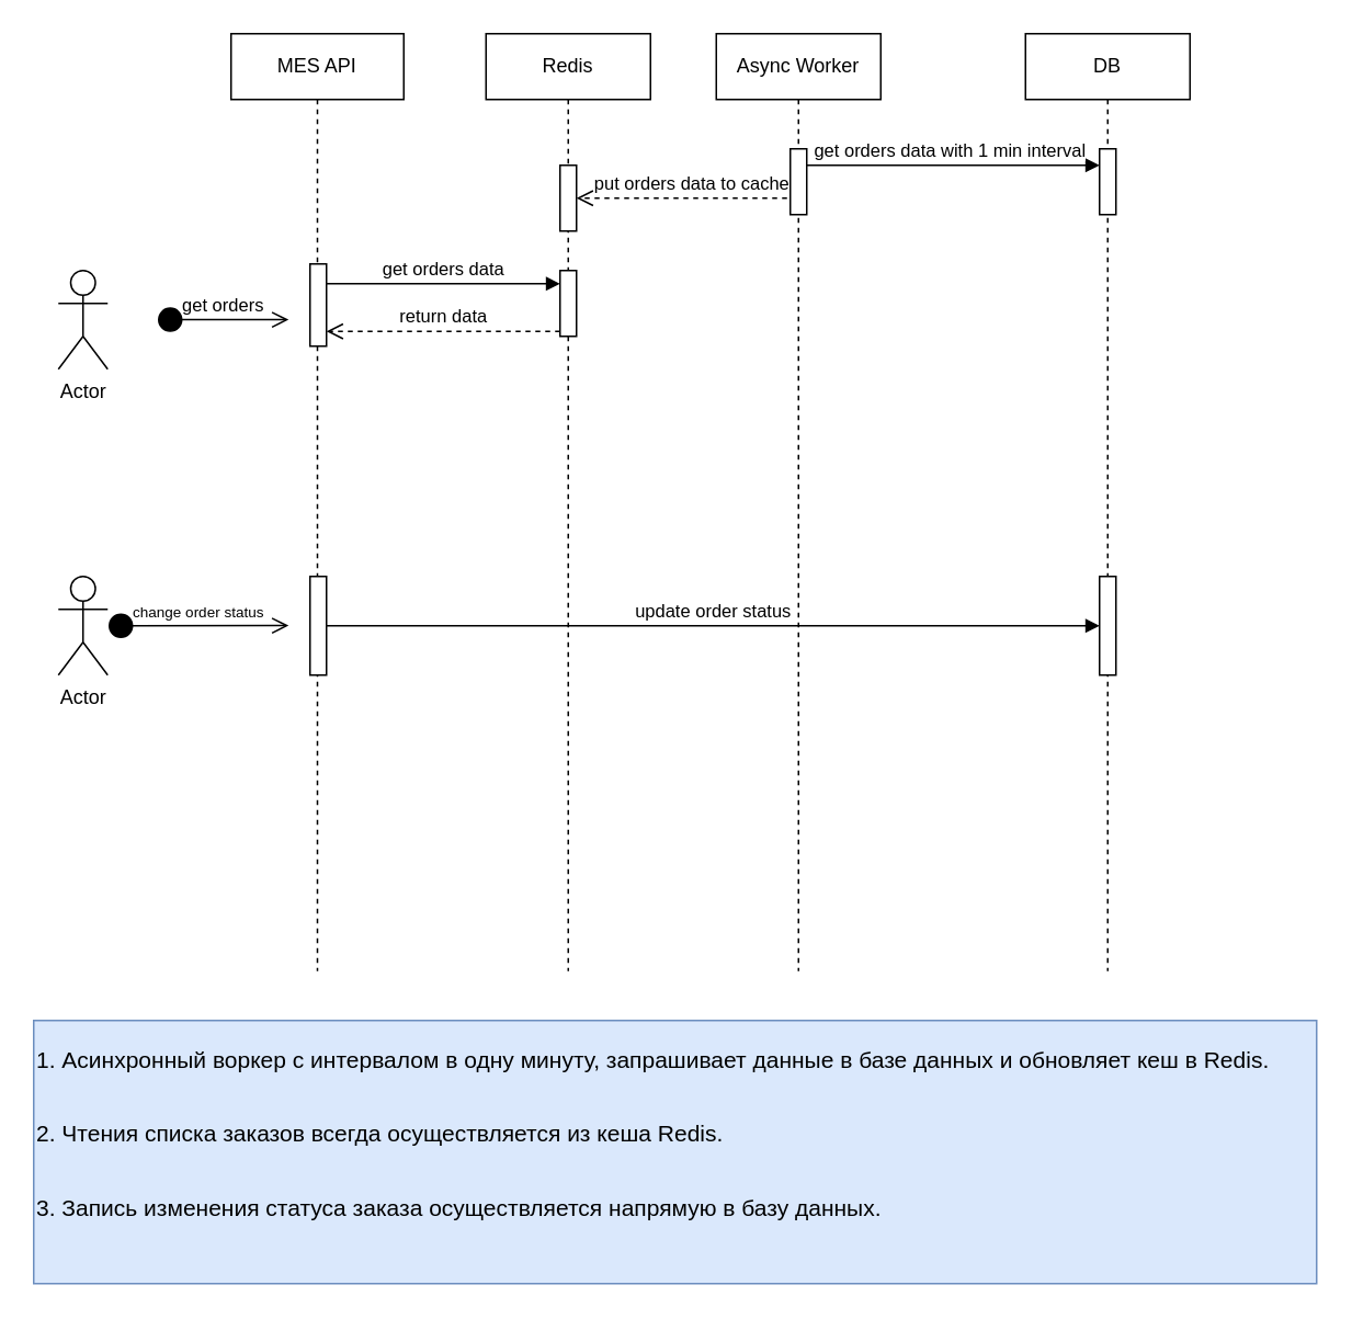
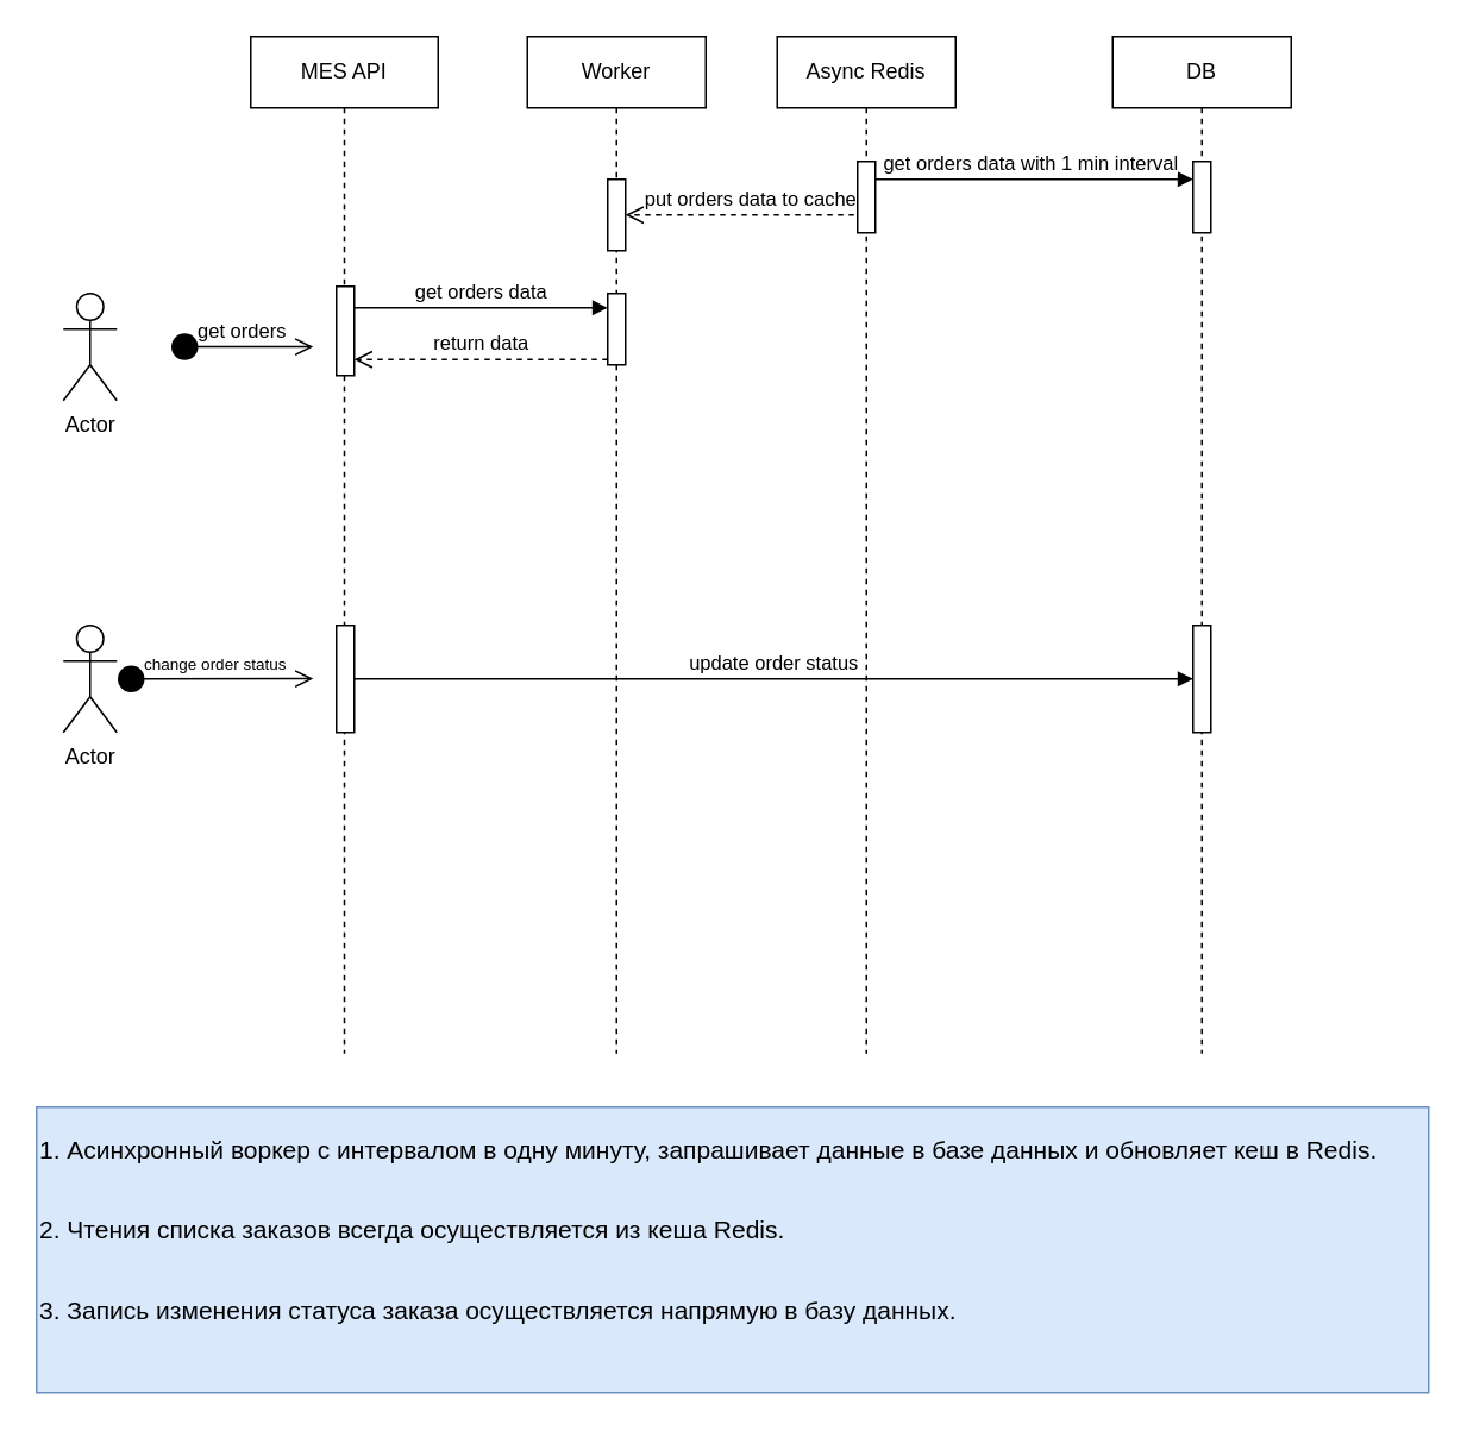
  <mxCell id="0" />
  <mxCell id="1" parent="0" />
  <mxCell id="2" value="get orders data with 1 min interval" style="html=1;verticalAlign=bottom;endArrow=block;edgeStyle=elbowEdgeStyle;elbow=vertical;curved=0;rounded=0;" parent="1" target="11" edge="1"><mxGeometry relative="1" as="geometry"><mxPoint x="485" y="100" as="sourcePoint" /><Array as="points"><mxPoint x="545" y="100" /></Array><mxPoint x="630" y="100" as="targetPoint" /></mxGeometry></mxCell>
  <mxCell id="3" value="put orders data to cache" style="html=1;verticalAlign=bottom;endArrow=open;dashed=1;endSize=8;edgeStyle=elbowEdgeStyle;elbow=vertical;curved=0;rounded=0;" parent="1" target="9" edge="1"><mxGeometry relative="1" as="geometry"><mxPoint x="345" y="120" as="targetPoint" /><Array as="points"><mxPoint x="415" y="120" /></Array><mxPoint x="490" y="120" as="sourcePoint" /></mxGeometry></mxCell>
  <mxCell id="4" value="MES API" style="shape=umlLifeline;perimeter=lifelinePerimeter;whiteSpace=wrap;html=1;container=1;dropTarget=0;collapsible=0;recursiveResize=0;outlineConnect=0;portConstraint=eastwest;newEdgeStyle={&quot;curved&quot;:0,&quot;rounded&quot;:0};" parent="1" vertex="1"><mxGeometry x="140" y="20" width="105" height="570" as="geometry" /></mxCell>
  <mxCell id="5" value="" style="html=1;points=[[0,0,0,0,5],[0,1,0,0,-5],[1,0,0,0,5],[1,1,0,0,-5]];perimeter=orthogonalPerimeter;outlineConnect=0;targetShapes=umlLifeline;portConstraint=eastwest;newEdgeStyle={&quot;curved&quot;:0,&quot;rounded&quot;:0};" parent="4" vertex="1"><mxGeometry x="48" y="140" width="10" height="50" as="geometry" /></mxCell>
  <mxCell id="6" value="" style="html=1;points=[[0,0,0,0,5],[0,1,0,0,-5],[1,0,0,0,5],[1,1,0,0,-5]];perimeter=orthogonalPerimeter;outlineConnect=0;targetShapes=umlLifeline;portConstraint=eastwest;newEdgeStyle={&quot;curved&quot;:0,&quot;rounded&quot;:0};" parent="4" vertex="1"><mxGeometry x="48" y="330" width="10" height="60" as="geometry" /></mxCell>
- <mxCell id="7" value="Redis" style="shape=umlLifeline;perimeter=lifelinePerimeter;whiteSpace=wrap;html=1;container=1;dropTarget=0;collapsible=0;recursiveResize=0;outlineConnect=0;portConstraint=eastwest;newEdgeStyle={&quot;curved&quot;:0,&quot;rounded&quot;:0};" parent="1" vertex="1"><mxGeometry x="295" y="20" width="100" height="570" as="geometry" /></mxCell>
+ <mxCell id="7" value="Worker" style="shape=umlLifeline;perimeter=lifelinePerimeter;whiteSpace=wrap;html=1;container=1;dropTarget=0;collapsible=0;recursiveResize=0;outlineConnect=0;portConstraint=eastwest;newEdgeStyle={&quot;curved&quot;:0,&quot;rounded&quot;:0};" parent="1" vertex="1"><mxGeometry x="295" y="20" width="100" height="570" as="geometry" /></mxCell>
  <mxCell id="8" value="" style="html=1;points=[[0,0,0,0,5],[0,1,0,0,-5],[1,0,0,0,5],[1,1,0,0,-5]];perimeter=orthogonalPerimeter;outlineConnect=0;targetShapes=umlLifeline;portConstraint=eastwest;newEdgeStyle={&quot;curved&quot;:0,&quot;rounded&quot;:0};" parent="7" vertex="1"><mxGeometry x="45" y="144" width="10" height="40" as="geometry" /></mxCell>
  <mxCell id="9" value="" style="html=1;points=[[0,0,0,0,5],[0,1,0,0,-5],[1,0,0,0,5],[1,1,0,0,-5]];perimeter=orthogonalPerimeter;outlineConnect=0;targetShapes=umlLifeline;portConstraint=eastwest;newEdgeStyle={&quot;curved&quot;:0,&quot;rounded&quot;:0};" parent="7" vertex="1"><mxGeometry x="45" y="80" width="10" height="40" as="geometry" /></mxCell>
  <mxCell id="10" value="DB" style="shape=umlLifeline;perimeter=lifelinePerimeter;whiteSpace=wrap;html=1;container=1;dropTarget=0;collapsible=0;recursiveResize=0;outlineConnect=0;portConstraint=eastwest;newEdgeStyle={&quot;curved&quot;:0,&quot;rounded&quot;:0};" parent="1" vertex="1"><mxGeometry x="623" y="20" width="100" height="570" as="geometry" /></mxCell>
  <mxCell id="11" value="" style="html=1;points=[[0,0,0,0,5],[0,1,0,0,-5],[1,0,0,0,5],[1,1,0,0,-5]];perimeter=orthogonalPerimeter;outlineConnect=0;targetShapes=umlLifeline;portConstraint=eastwest;newEdgeStyle={&quot;curved&quot;:0,&quot;rounded&quot;:0};" parent="10" vertex="1"><mxGeometry x="45" y="70" width="10" height="40" as="geometry" /></mxCell>
  <mxCell id="12" value="" style="html=1;points=[[0,0,0,0,5],[0,1,0,0,-5],[1,0,0,0,5],[1,1,0,0,-5]];perimeter=orthogonalPerimeter;outlineConnect=0;targetShapes=umlLifeline;portConstraint=eastwest;newEdgeStyle={&quot;curved&quot;:0,&quot;rounded&quot;:0};" parent="10" vertex="1"><mxGeometry x="45" y="330" width="10" height="60" as="geometry" /></mxCell>
  <mxCell id="13" value="Actor" style="shape=umlActor;verticalLabelPosition=bottom;verticalAlign=top;html=1;" parent="1" vertex="1"><mxGeometry x="35" y="164" width="30" height="60" as="geometry" /></mxCell>
  <mxCell id="14" value="get orders" style="html=1;verticalAlign=bottom;startArrow=circle;startFill=1;endArrow=open;startSize=6;endSize=8;curved=0;rounded=0;" parent="1" edge="1"><mxGeometry width="80" relative="1" as="geometry"><mxPoint x="95" y="193.9" as="sourcePoint" /><mxPoint x="175" y="193.9" as="targetPoint" /></mxGeometry></mxCell>
- <mxCell id="15" value="Async Worker" style="shape=umlLifeline;perimeter=lifelinePerimeter;whiteSpace=wrap;html=1;container=1;dropTarget=0;collapsible=0;recursiveResize=0;outlineConnect=0;portConstraint=eastwest;newEdgeStyle={&quot;curved&quot;:0,&quot;rounded&quot;:0};" parent="1" vertex="1"><mxGeometry x="435" y="20" width="100" height="570" as="geometry" /></mxCell>
+ <mxCell id="15" value="Async Redis" style="shape=umlLifeline;perimeter=lifelinePerimeter;whiteSpace=wrap;html=1;container=1;dropTarget=0;collapsible=0;recursiveResize=0;outlineConnect=0;portConstraint=eastwest;newEdgeStyle={&quot;curved&quot;:0,&quot;rounded&quot;:0};" parent="1" vertex="1"><mxGeometry x="435" y="20" width="100" height="570" as="geometry" /></mxCell>
  <mxCell id="16" value="" style="html=1;points=[[0,0,0,0,5],[0,1,0,0,-5],[1,0,0,0,5],[1,1,0,0,-5]];perimeter=orthogonalPerimeter;outlineConnect=0;targetShapes=umlLifeline;portConstraint=eastwest;newEdgeStyle={&quot;curved&quot;:0,&quot;rounded&quot;:0};" parent="15" vertex="1"><mxGeometry x="45" y="70" width="10" height="40" as="geometry" /></mxCell>
  <mxCell id="17" value="get orders data" style="html=1;verticalAlign=bottom;endArrow=block;curved=0;rounded=0;" parent="1" edge="1"><mxGeometry width="80" relative="1" as="geometry"><mxPoint x="198" y="172" as="sourcePoint" /><mxPoint x="340" y="172" as="targetPoint" /></mxGeometry></mxCell>
  <mxCell id="18" value="return data" style="html=1;verticalAlign=bottom;endArrow=open;dashed=1;endSize=8;curved=0;rounded=0;" parent="1" edge="1"><mxGeometry relative="1" as="geometry"><mxPoint x="340" y="201" as="sourcePoint" /><mxPoint x="198" y="201" as="targetPoint" /></mxGeometry></mxCell>
  <mxCell id="19" value="Actor" style="shape=umlActor;verticalLabelPosition=bottom;verticalAlign=top;html=1;" parent="1" vertex="1"><mxGeometry x="35" y="350" width="30" height="60" as="geometry" /></mxCell>
  <mxCell id="20" value="&lt;font style=&quot;font-size: 9px;&quot;&gt;change order status&lt;/font&gt;" style="html=1;verticalAlign=bottom;startArrow=circle;startFill=1;endArrow=open;startSize=6;endSize=8;curved=0;rounded=0;" parent="1" source="19" edge="1"><mxGeometry width="80" relative="1" as="geometry"><mxPoint x="75" y="380" as="sourcePoint" /><mxPoint x="175" y="379.9" as="targetPoint" /></mxGeometry></mxCell>
  <mxCell id="21" value="update order status" style="html=1;verticalAlign=bottom;endArrow=block;curved=0;rounded=0;" parent="1" target="12" edge="1"><mxGeometry width="80" relative="1" as="geometry"><mxPoint x="198" y="380" as="sourcePoint" /><mxPoint x="665" y="380" as="targetPoint" /></mxGeometry></mxCell>
  <mxCell id="22" value="&lt;h1 style=&quot;margin-top: 0px;&quot;&gt;&lt;span style=&quot;font-weight: normal;&quot;&gt;&lt;font style=&quot;font-size: 14px;&quot;&gt;1. Асинхронный воркер с интервалом в одну минуту, запрашивает данные в базе данных и обновляет кеш в Redis.&lt;/font&gt;&lt;/span&gt;&lt;/h1&gt;&lt;div&gt;&lt;h1 style=&quot;margin-top: 0px;&quot;&gt;&lt;span style=&quot;background-color: transparent; color: light-dark(rgb(0, 0, 0), rgb(255, 255, 255)); font-size: 14px; font-weight: normal;&quot;&gt;2. Чтения списка заказов всегда осуществляется из кеша Redis.&amp;nbsp;&lt;/span&gt;&lt;/h1&gt;&lt;/div&gt;&lt;div&gt;&lt;h1 style=&quot;margin-top: 0px;&quot;&gt;&lt;span style=&quot;background-color: transparent; color: light-dark(rgb(0, 0, 0), rgb(255, 255, 255)); font-size: 14px; font-weight: normal;&quot;&gt;3. Запись изменения статуса заказа осуществляется напрямую в базу данных.&lt;/span&gt;&lt;span style=&quot;background-color: transparent; color: light-dark(rgb(0, 0, 0), rgb(255, 255, 255)); font-size: 14px; font-weight: normal;&quot;&gt;&amp;nbsp;&lt;/span&gt;&lt;/h1&gt;&lt;/div&gt;" style="text;html=1;whiteSpace=wrap;overflow=hidden;rounded=0;fillColor=#dae8fc;strokeColor=#6c8ebf;" vertex="1" parent="1"><mxGeometry x="20" y="620" width="780" height="160" as="geometry" /></mxCell>
